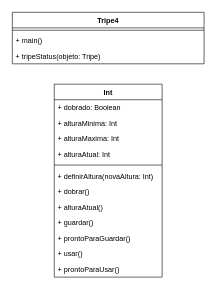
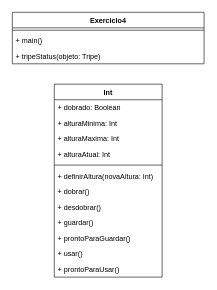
  <mxCell id="0" />
  <mxCell id="1" parent="0" />
- <mxCell id="2" value="Tripe4" style="swimlane;fontStyle=1;align=center;verticalAlign=top;childLayout=stackLayout;horizontal=1;startSize=26;horizontalStack=0;resizeParent=1;resizeParentMax=0;resizeLast=0;collapsible=1;marginBottom=0;" vertex="1" parent="1"><mxGeometry x="20" y="20" width="320" height="86" as="geometry" /></mxCell>
+ <mxCell id="2" value="Exercicio4" style="swimlane;fontStyle=1;align=center;verticalAlign=top;childLayout=stackLayout;horizontal=1;startSize=26;horizontalStack=0;resizeParent=1;resizeParentMax=0;resizeLast=0;collapsible=1;marginBottom=0;" vertex="1" parent="1"><mxGeometry x="20" y="20" width="320" height="86" as="geometry" /></mxCell>
  <mxCell id="3" value="" style="line;strokeWidth=1;fillColor=none;align=left;verticalAlign=middle;spacingTop=-1;spacingLeft=3;spacingRight=3;rotatable=0;labelPosition=right;points=[];portConstraint=eastwest;" vertex="1" parent="2"><mxGeometry y="26" width="320" height="8" as="geometry" /></mxCell>
  <mxCell id="4" value="+ main()" style="text;strokeColor=none;fillColor=none;align=left;verticalAlign=top;spacingLeft=4;spacingRight=4;overflow=hidden;rotatable=0;points=[[0,0.5],[1,0.5]];portConstraint=eastwest;" vertex="1" parent="2"><mxGeometry y="34" width="320" height="26" as="geometry" /></mxCell>
  <mxCell id="5" value="+ tripeStatus(objeto: Tripe)" style="text;strokeColor=none;fillColor=none;align=left;verticalAlign=top;spacingLeft=4;spacingRight=4;overflow=hidden;rotatable=0;points=[[0,0.5],[1,0.5]];portConstraint=eastwest;" vertex="1" parent="2"><mxGeometry y="60" width="320" height="26" as="geometry" /></mxCell>
  <mxCell id="6" value="Int" style="swimlane;fontStyle=1;align=center;verticalAlign=top;childLayout=stackLayout;horizontal=1;startSize=26;horizontalStack=0;resizeParent=1;resizeParentMax=0;resizeLast=0;collapsible=1;marginBottom=0;" vertex="1" parent="1"><mxGeometry x="90" y="140" width="180" height="322" as="geometry" /></mxCell>
  <mxCell id="7" value="+ dobrado: Boolean" style="text;strokeColor=none;fillColor=none;align=left;verticalAlign=top;spacingLeft=4;spacingRight=4;overflow=hidden;rotatable=0;points=[[0,0.5],[1,0.5]];portConstraint=eastwest;" vertex="1" parent="6"><mxGeometry y="26" width="180" height="26" as="geometry" /></mxCell>
  <mxCell id="8" value="+ alturaMinima: Int" style="text;strokeColor=none;fillColor=none;align=left;verticalAlign=top;spacingLeft=4;spacingRight=4;overflow=hidden;rotatable=0;points=[[0,0.5],[1,0.5]];portConstraint=eastwest;" vertex="1" parent="6"><mxGeometry y="52" width="180" height="26" as="geometry" /></mxCell>
  <mxCell id="9" value="+ alturaMaxima: Int" style="text;strokeColor=none;fillColor=none;align=left;verticalAlign=top;spacingLeft=4;spacingRight=4;overflow=hidden;rotatable=0;points=[[0,0.5],[1,0.5]];portConstraint=eastwest;" vertex="1" parent="6"><mxGeometry y="78" width="180" height="26" as="geometry" /></mxCell>
  <mxCell id="10" value="+ alturaAtual: Int" style="text;strokeColor=none;fillColor=none;align=left;verticalAlign=top;spacingLeft=4;spacingRight=4;overflow=hidden;rotatable=0;points=[[0,0.5],[1,0.5]];portConstraint=eastwest;" vertex="1" parent="6"><mxGeometry y="104" width="180" height="26" as="geometry" /></mxCell>
  <mxCell id="11" value="" style="line;strokeWidth=1;fillColor=none;align=left;verticalAlign=middle;spacingTop=-1;spacingLeft=3;spacingRight=3;rotatable=0;labelPosition=right;points=[];portConstraint=eastwest;" vertex="1" parent="6"><mxGeometry y="130" width="180" height="10" as="geometry" /></mxCell>
  <mxCell id="12" value="+ definirAltura(novaAltura: Int)" style="text;strokeColor=none;fillColor=none;align=left;verticalAlign=top;spacingLeft=4;spacingRight=4;overflow=hidden;rotatable=0;points=[[0,0.5],[1,0.5]];portConstraint=eastwest;" vertex="1" parent="6"><mxGeometry y="140" width="180" height="26" as="geometry" /></mxCell>
  <mxCell id="13" value="+ dobrar()" style="text;strokeColor=none;fillColor=none;align=left;verticalAlign=top;spacingLeft=4;spacingRight=4;overflow=hidden;rotatable=0;points=[[0,0.5],[1,0.5]];portConstraint=eastwest;" vertex="1" parent="6"><mxGeometry y="166" width="180" height="26" as="geometry" /></mxCell>
- <mxCell id="14" value="+ alturaAtual()" style="text;strokeColor=none;fillColor=none;align=left;verticalAlign=top;spacingLeft=4;spacingRight=4;overflow=hidden;rotatable=0;points=[[0,0.5],[1,0.5]];portConstraint=eastwest;" vertex="1" parent="6"><mxGeometry y="192" width="180" height="26" as="geometry" /></mxCell>
+ <mxCell id="14" value="+ desdobrar()" style="text;strokeColor=none;fillColor=none;align=left;verticalAlign=top;spacingLeft=4;spacingRight=4;overflow=hidden;rotatable=0;points=[[0,0.5],[1,0.5]];portConstraint=eastwest;" vertex="1" parent="6"><mxGeometry y="192" width="180" height="26" as="geometry" /></mxCell>
  <mxCell id="15" value="+ guardar()" style="text;strokeColor=none;fillColor=none;align=left;verticalAlign=top;spacingLeft=4;spacingRight=4;overflow=hidden;rotatable=0;points=[[0,0.5],[1,0.5]];portConstraint=eastwest;" vertex="1" parent="6"><mxGeometry y="218" width="180" height="26" as="geometry" /></mxCell>
  <mxCell id="16" value="+ prontoParaGuardar()" style="text;strokeColor=none;fillColor=none;align=left;verticalAlign=top;spacingLeft=4;spacingRight=4;overflow=hidden;rotatable=0;points=[[0,0.5],[1,0.5]];portConstraint=eastwest;" vertex="1" parent="6"><mxGeometry y="244" width="180" height="26" as="geometry" /></mxCell>
  <mxCell id="17" value="+ usar()" style="text;strokeColor=none;fillColor=none;align=left;verticalAlign=top;spacingLeft=4;spacingRight=4;overflow=hidden;rotatable=0;points=[[0,0.5],[1,0.5]];portConstraint=eastwest;" vertex="1" parent="6"><mxGeometry y="270" width="180" height="26" as="geometry" /></mxCell>
  <mxCell id="18" value="+ prontoParaUsar()" style="text;strokeColor=none;fillColor=none;align=left;verticalAlign=top;spacingLeft=4;spacingRight=4;overflow=hidden;rotatable=0;points=[[0,0.5],[1,0.5]];portConstraint=eastwest;" vertex="1" parent="6"><mxGeometry y="296" width="180" height="26" as="geometry" /></mxCell>
